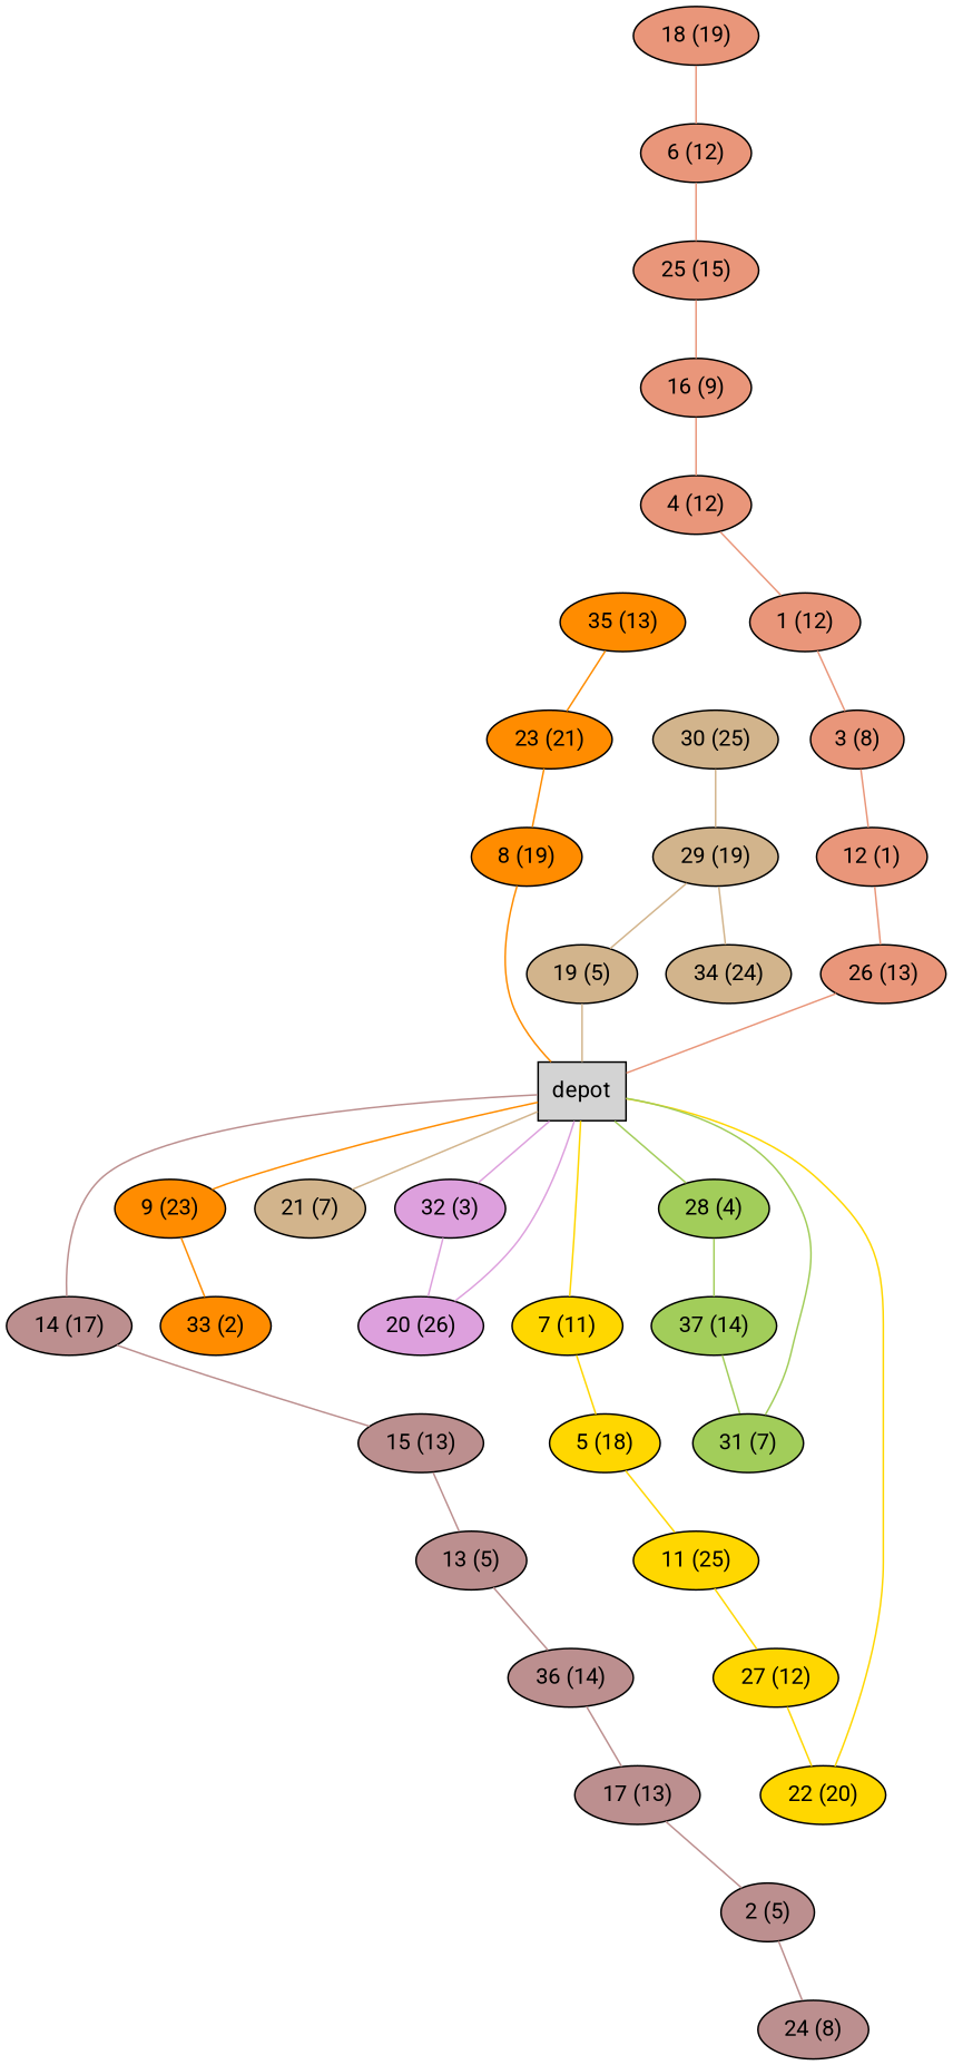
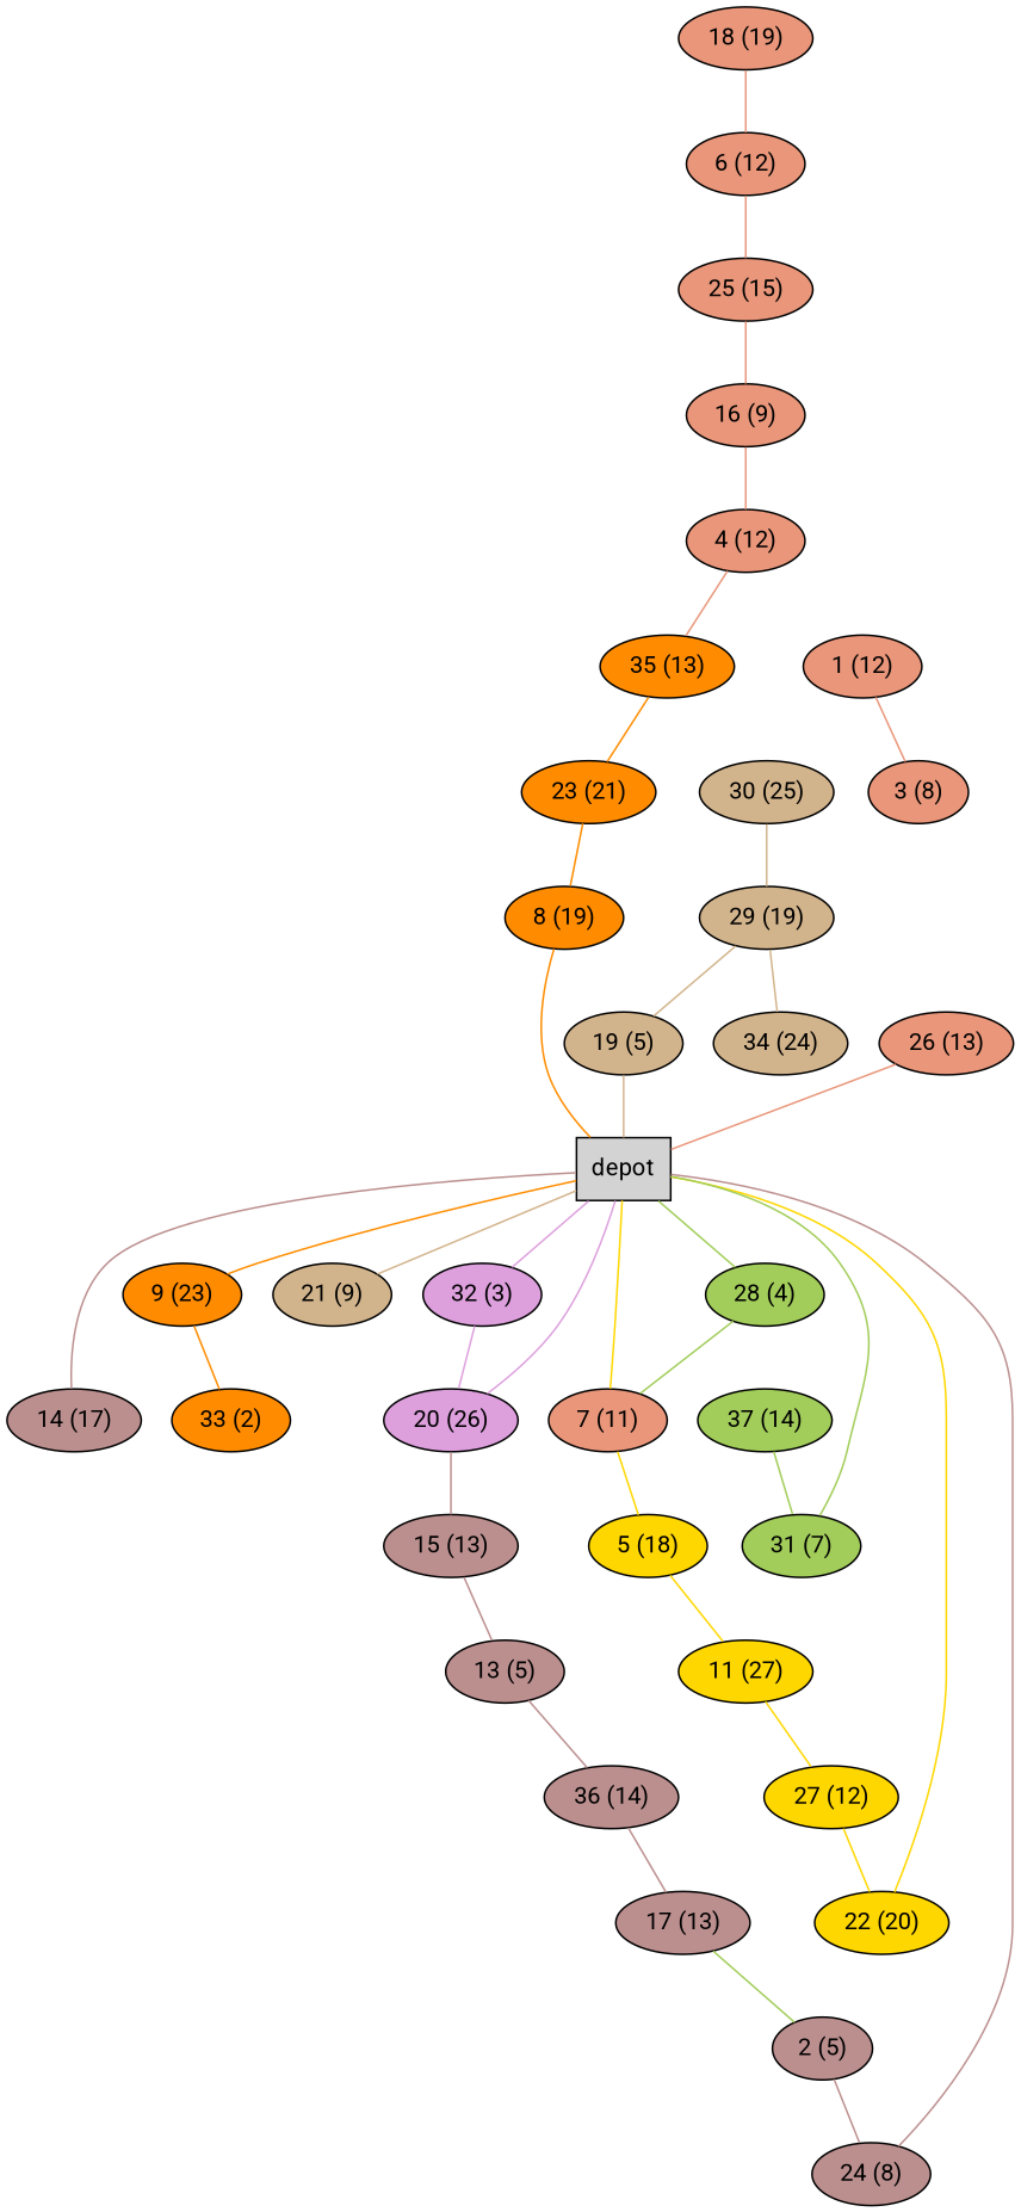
  graph {
    fontname=Roboto
    node [fontname=Roboto shape=ellipse style=filled fillcolor=darksalmon]
    edge [color=darksalmon fontname=Roboto]
    n1 [label=depot shape=box fillcolor=""]
-   n2 [fillcolor=gold label="7 (11)"]
+   n2 [label="7 (11)"]
    n3 [fillcolor=plum label="32 (3)"]
-   n4 [fillcolor=tan label="21 (7)"]
+   n4 [fillcolor=tan label="21 (9)"]
    n5 [fillcolor=darkorange label="9 (23)"]
    n6 [fillcolor=rosybrown label="14 (17)"]
    n7 [fillcolor=darkolivegreen3 label="28 (4)"]
    n8 [label="18 (19)"]
    n9 [label="6 (12)"]
    n10 [fillcolor=gold label="5 (18)"]
    n11 [fillcolor=plum label="20 (26)"]
    n12 [fillcolor=darkorange label="33 (2)"]
    n13 [fillcolor=rosybrown label="15 (13)"]
    n14 [fillcolor=darkolivegreen3 label="37 (14)"]
    n15 [label="25 (15)"]
    n16 [label="16 (9)"]
    n17 [label="4 (12)"]
    n18 [label="1 (12)"]
    n19 [label="3 (8)"]
-   n20 [label="12 (1)"]
    n21 [label="26 (13)"]
-   n22 [fillcolor=gold label="11 (25)"]
+   n22 [fillcolor=gold label="11 (27)"]
    n23 [fillcolor=gold label="27 (12)"]
    n24 [fillcolor=gold label="22 (20)"]
    n25 [fillcolor=tan label="30 (25)"]
    n26 [fillcolor=tan label="29 (19)"]
    n27 [fillcolor=tan label="34 (24)"]
    n28 [fillcolor=tan label="19 (5)"]
    n29 [fillcolor=darkorange label="35 (13)"]
    n30 [fillcolor=darkorange label="23 (21)"]
    n31 [fillcolor=darkorange label="8 (19)"]
    n32 [fillcolor=rosybrown label="13 (5)"]
    n33 [fillcolor=rosybrown label="36 (14)"]
    n34 [fillcolor=rosybrown label="17 (13)"]
    n35 [fillcolor=rosybrown label="2 (5)"]
    n36 [fillcolor=rosybrown label="24 (8)"]
    n37 [fillcolor=darkolivegreen3 label="31 (7)"]
    n1 -- n2 [color=gold]
    n1 -- n3 [color=plum]
    n1 -- n4 [color=tan]
    n1 -- n5 [color=darkorange]
    n1 -- n6 [color=rosybrown]
    n1 -- n7 [color=darkolivegreen3]
    n2 -- n10 [color=gold]
    n3 -- n11 [color=plum]
    n5 -- n12 [color=darkorange]
-   n6 -- n13 [color=rosybrown]
-   n7 -- n14 [color=darkolivegreen3]
+   n11 -- n13 [color=rosybrown]
+   n7 -- n2 [color=darkolivegreen3]
    n8 -- n9
    n9 -- n15
    n10 -- n22 [color=gold]
    n11 -- n1 [color=plum]
    n13 -- n32 [color=rosybrown]
    n14 -- n37 [color=darkolivegreen3]
    n15 -- n16
    n16 -- n17
-   n17 -- n18
+   n17 -- n29
    n18 -- n19
-   n19 -- n20
-   n20 -- n21
    n21 -- n1
    n22 -- n23 [color=gold]
    n23 -- n24 [color=gold]
    n24 -- n1 [color=gold]
    n25 -- n26 [color=tan]
    n26 -- n27 [color=tan]
    n26 -- n28 [color=tan]
    n28 -- n1 [color=tan]
    n29 -- n30 [color=darkorange]
    n30 -- n31 [color=darkorange]
    n31 -- n1 [color=darkorange]
    n32 -- n33 [color=rosybrown]
    n33 -- n34 [color=rosybrown]
-   n34 -- n35 [color=rosybrown]
+   n34 -- n35 [color=darkolivegreen3]
    n35 -- n36 [color=rosybrown]
+   n36 -- n1 [color=rosybrown]
    n37 -- n1 [color=darkolivegreen3]
  }
